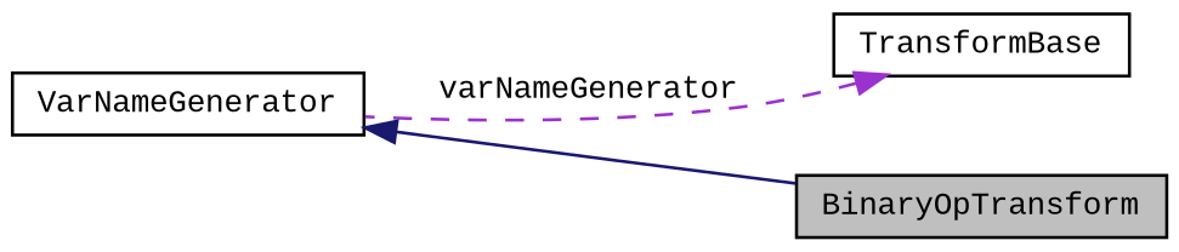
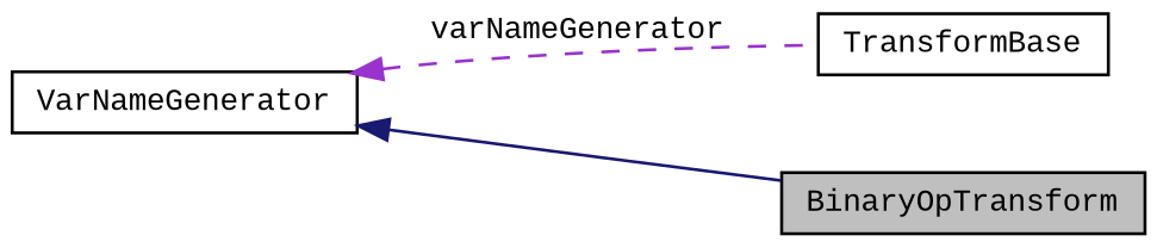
  digraph {
    fontname="Liberation Mono"
    rankdir=LR
    node [color=black fillcolor=white fontname="Liberation Mono" fontsize=10 shape=record style=filled]
    edge [dir=back fontname="Liberation Mono" fontsize=10 labelfontname=Helvetica labelfontsize=10]
    n1 [fillcolor=grey75 fontcolor=black height=0.2 label=BinaryOpTransform width=0.4]
    n2 [height=0.2 label=TransformBase width=0.4]
    n3 [height=0.2 label=VarNameGenerator width=0.4]
    n3 -> n1 [color=midnightblue style=solid]
-   n2 -> n3 [color=darkorchid3 label=" varNameGenerator" style=dashed]
+   n3 -> n2 [color=darkorchid3 label=" varNameGenerator" style=dashed]
  }
